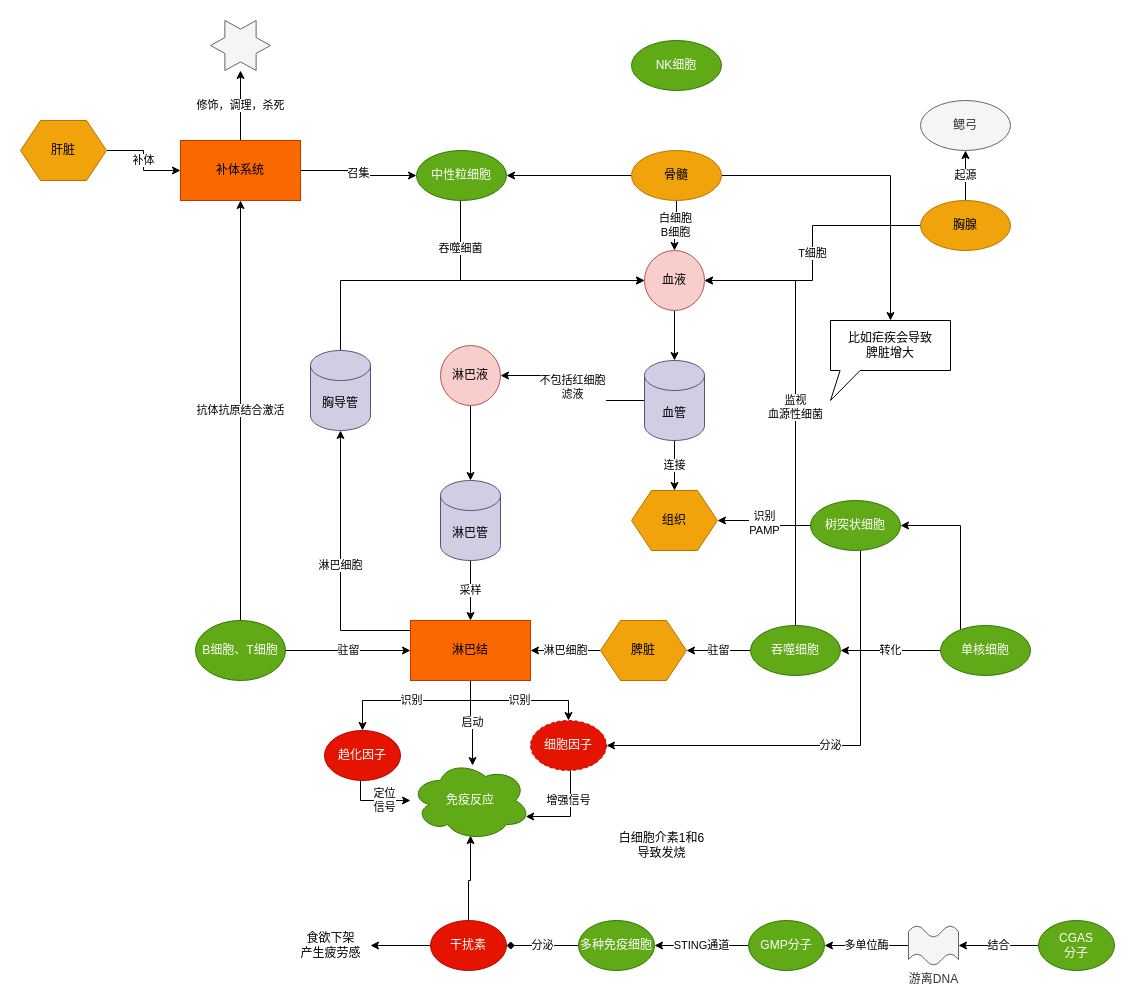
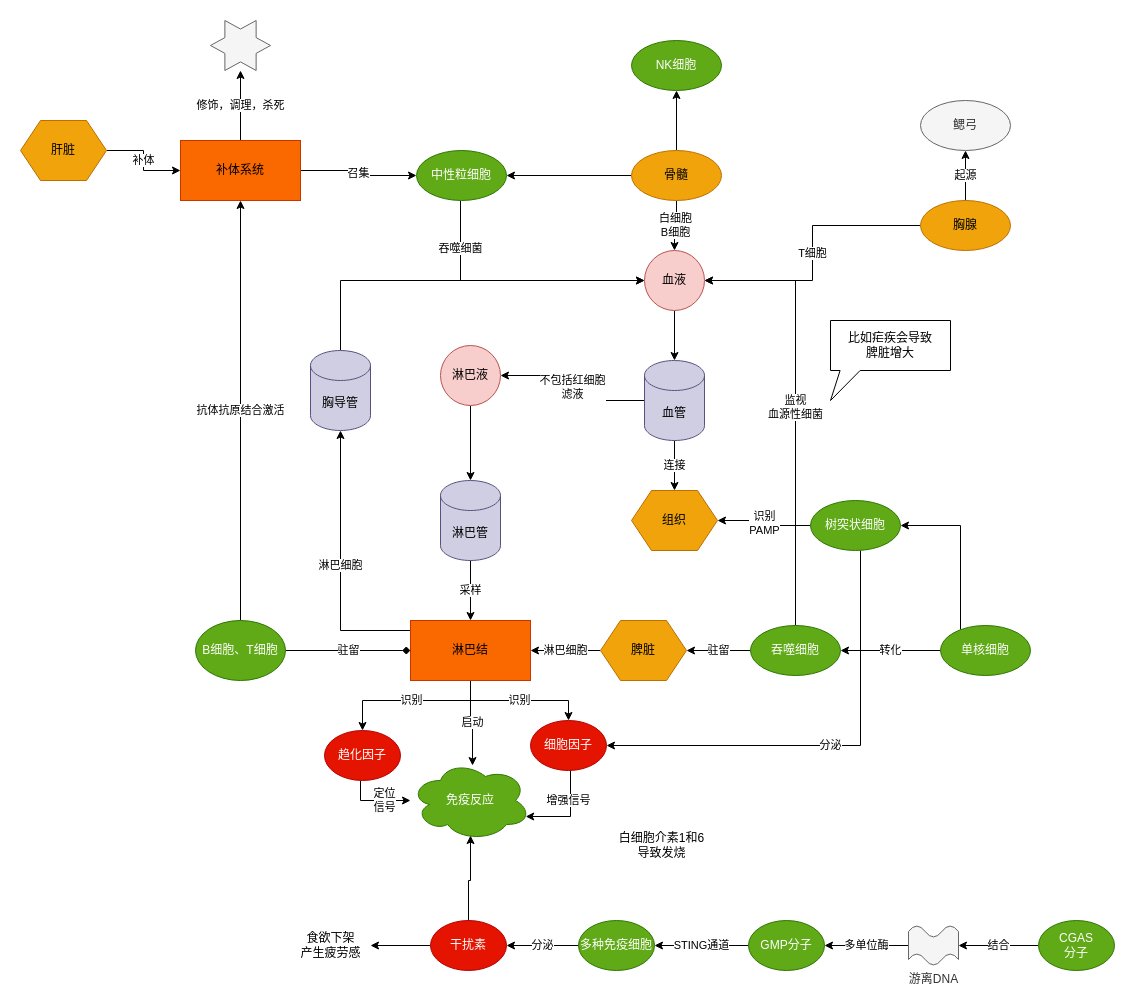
  <mxCell id="0" />
  <mxCell id="1" parent="0" />
  <mxCell id="2" value="启动" style="edgeStyle=orthogonalEdgeStyle;rounded=0;orthogonalLoop=1;jettySize=auto;html=1;entryX=0.517;entryY=0.063;entryDx=0;entryDy=0;entryPerimeter=0;" parent="1" source="6" target="32" edge="1"><mxGeometry relative="1" as="geometry" /></mxCell>
  <mxCell id="3" value="识别" style="edgeStyle=orthogonalEdgeStyle;rounded=0;orthogonalLoop=1;jettySize=auto;html=1;" parent="1" source="6" target="35" edge="1"><mxGeometry relative="1" as="geometry" /></mxCell>
  <mxCell id="4" value="识别" style="edgeStyle=orthogonalEdgeStyle;rounded=0;orthogonalLoop=1;jettySize=auto;html=1;entryX=0.5;entryY=0;entryDx=0;entryDy=0;" parent="1" source="6" target="37" edge="1"><mxGeometry relative="1" as="geometry"><Array as="points"><mxPoint x="470" y="700" /><mxPoint x="362" y="700" /></Array></mxGeometry></mxCell>
  <mxCell id="5" value="淋巴细胞" style="edgeStyle=orthogonalEdgeStyle;rounded=0;orthogonalLoop=1;jettySize=auto;html=1;" parent="1" source="6" target="68" edge="1"><mxGeometry relative="1" as="geometry"><Array as="points"><mxPoint x="340" y="630" /></Array></mxGeometry></mxCell>
  <mxCell id="6" value="淋巴结" style="rounded=0;whiteSpace=wrap;html=1;fillColor=#fa6800;strokeColor=#C73500;fontColor=#000000;" parent="1" vertex="1"><mxGeometry x="410" y="620" width="120" height="60" as="geometry" /></mxCell>
  <mxCell id="7" value="不包括红细胞&lt;br&gt;滤液" style="edgeStyle=orthogonalEdgeStyle;rounded=0;orthogonalLoop=1;jettySize=auto;html=1;exitX=0;exitY=0.5;exitDx=0;exitDy=0;exitPerimeter=0;entryX=1;entryY=0.5;entryDx=0;entryDy=0;" parent="1" source="9" target="13" edge="1"><mxGeometry relative="1" as="geometry" /></mxCell>
  <mxCell id="8" value="连接" style="edgeStyle=orthogonalEdgeStyle;rounded=0;orthogonalLoop=1;jettySize=auto;html=1;" parent="1" source="9" target="19" edge="1"><mxGeometry relative="1" as="geometry" /></mxCell>
  <mxCell id="9" value="血管" style="shape=cylinder3;whiteSpace=wrap;html=1;boundedLbl=1;backgroundOutline=1;size=15;fillColor=#d0cee2;strokeColor=#56517e;" parent="1" vertex="1"><mxGeometry x="644" y="360" width="60" height="80" as="geometry" /></mxCell>
  <mxCell id="10" style="edgeStyle=orthogonalEdgeStyle;rounded=0;orthogonalLoop=1;jettySize=auto;html=1;entryX=0.5;entryY=0;entryDx=0;entryDy=0;entryPerimeter=0;" parent="1" source="11" target="9" edge="1"><mxGeometry relative="1" as="geometry" /></mxCell>
  <mxCell id="11" value="血液" style="ellipse;whiteSpace=wrap;html=1;aspect=fixed;fillColor=#f8cecc;strokeColor=#b85450;" parent="1" vertex="1"><mxGeometry x="644" y="250" width="60" height="60" as="geometry" /></mxCell>
  <mxCell id="12" style="edgeStyle=orthogonalEdgeStyle;rounded=0;orthogonalLoop=1;jettySize=auto;html=1;" parent="1" source="13" target="15" edge="1"><mxGeometry relative="1" as="geometry" /></mxCell>
  <mxCell id="13" value="淋巴液" style="ellipse;whiteSpace=wrap;html=1;aspect=fixed;fillColor=#f8cecc;strokeColor=#b85450;" parent="1" vertex="1"><mxGeometry x="440" y="345" width="60" height="60" as="geometry" /></mxCell>
  <mxCell id="14" value="采样" style="edgeStyle=orthogonalEdgeStyle;rounded=0;orthogonalLoop=1;jettySize=auto;html=1;" parent="1" source="15" target="6" edge="1"><mxGeometry relative="1" as="geometry" /></mxCell>
  <mxCell id="15" value="淋巴管" style="shape=cylinder3;whiteSpace=wrap;html=1;boundedLbl=1;backgroundOutline=1;size=15;fillColor=#d0cee2;strokeColor=#56517e;" parent="1" vertex="1"><mxGeometry x="440" y="480" width="60" height="80" as="geometry" /></mxCell>
- <mxCell id="16" value="驻留" style="edgeStyle=orthogonalEdgeStyle;rounded=0;orthogonalLoop=1;jettySize=auto;html=1;" parent="1" source="18" target="6" edge="1"><mxGeometry relative="1" as="geometry" /></mxCell>
+ <mxCell id="16" value="驻留" style="edgeStyle=orthogonalEdgeStyle;rounded=0;orthogonalLoop=1;jettySize=auto;html=1;endArrow=diamond;" parent="1" source="18" target="6" edge="1"><mxGeometry relative="1" as="geometry" /></mxCell>
  <mxCell id="17" value="抗体抗原结合激活" style="edgeStyle=orthogonalEdgeStyle;rounded=0;orthogonalLoop=1;jettySize=auto;html=1;" parent="1" source="18" target="62" edge="1"><mxGeometry relative="1" as="geometry" /></mxCell>
  <mxCell id="18" value="B细胞、T细胞" style="ellipse;whiteSpace=wrap;html=1;fillColor=#60a917;fontColor=#ffffff;strokeColor=#2D7600;" parent="1" vertex="1"><mxGeometry x="195" y="620" width="90" height="60" as="geometry" /></mxCell>
  <mxCell id="19" value="组织" style="shape=hexagon;perimeter=hexagonPerimeter2;whiteSpace=wrap;html=1;fixedSize=1;fillColor=#f0a30a;strokeColor=#BD7000;fontColor=#000000;" parent="1" vertex="1"><mxGeometry x="631" y="490" width="86" height="60" as="geometry" /></mxCell>
  <mxCell id="20" value="白细胞&lt;br&gt;B细胞" style="edgeStyle=orthogonalEdgeStyle;rounded=0;orthogonalLoop=1;jettySize=auto;html=1;" parent="1" source="23" target="11" edge="1"><mxGeometry relative="1" as="geometry" /></mxCell>
- <mxCell id="21" style="edgeStyle=orthogonalEdgeStyle;rounded=0;orthogonalLoop=1;jettySize=auto;html=1;" parent="1" source="23" target="33" edge="1"><mxGeometry relative="1" as="geometry" /></mxCell>
+ <mxCell id="21" style="edgeStyle=orthogonalEdgeStyle;rounded=0;orthogonalLoop=1;jettySize=auto;html=1;" parent="1" source="23" target="64" edge="1"><mxGeometry relative="1" as="geometry" /></mxCell>
  <mxCell id="22" style="edgeStyle=orthogonalEdgeStyle;rounded=0;orthogonalLoop=1;jettySize=auto;html=1;" parent="1" source="23" target="57" edge="1"><mxGeometry relative="1" as="geometry" /></mxCell>
  <mxCell id="23" value="骨髓" style="ellipse;whiteSpace=wrap;html=1;fillColor=#f0a30a;strokeColor=#BD7000;fontColor=#000000;" parent="1" vertex="1"><mxGeometry x="631" y="150" width="90" height="50" as="geometry" /></mxCell>
  <mxCell id="24" value="T细胞" style="edgeStyle=orthogonalEdgeStyle;rounded=0;orthogonalLoop=1;jettySize=auto;html=1;" parent="1" source="26" target="11" edge="1"><mxGeometry relative="1" as="geometry" /></mxCell>
  <mxCell id="25" value="起源" style="edgeStyle=orthogonalEdgeStyle;rounded=0;orthogonalLoop=1;jettySize=auto;html=1;" parent="1" source="26" target="31" edge="1"><mxGeometry relative="1" as="geometry" /></mxCell>
  <mxCell id="26" value="胸腺" style="ellipse;whiteSpace=wrap;html=1;fillColor=#f0a30a;strokeColor=#BD7000;fontColor=#000000;" parent="1" vertex="1"><mxGeometry x="920" y="200" width="90" height="50" as="geometry" /></mxCell>
  <mxCell id="27" value="淋巴细胞" style="edgeStyle=orthogonalEdgeStyle;rounded=0;orthogonalLoop=1;jettySize=auto;html=1;exitX=0;exitY=0.5;exitDx=0;exitDy=0;" parent="1" source="41" target="6" edge="1"><mxGeometry relative="1" as="geometry" /></mxCell>
  <mxCell id="28" value="监视&lt;br&gt;血源性细菌" style="edgeStyle=orthogonalEdgeStyle;rounded=0;orthogonalLoop=1;jettySize=auto;html=1;entryX=1;entryY=0.5;entryDx=0;entryDy=0;exitX=0.5;exitY=0;exitDx=0;exitDy=0;" parent="1" source="30" target="11" edge="1"><mxGeometry relative="1" as="geometry"><Array as="points"><mxPoint x="795" y="280" /></Array></mxGeometry></mxCell>
  <mxCell id="29" value="驻留" style="edgeStyle=orthogonalEdgeStyle;rounded=0;orthogonalLoop=1;jettySize=auto;html=1;entryX=1;entryY=0.5;entryDx=0;entryDy=0;" parent="1" source="30" target="41" edge="1"><mxGeometry relative="1" as="geometry" /></mxCell>
  <mxCell id="30" value="吞噬细胞" style="ellipse;whiteSpace=wrap;html=1;fillColor=#60a917;strokeColor=#2D7600;fontColor=#ffffff;" parent="1" vertex="1"><mxGeometry x="750" y="625" width="90" height="50" as="geometry" /></mxCell>
  <mxCell id="31" value="鳃弓" style="ellipse;whiteSpace=wrap;html=1;fillColor=#f5f5f5;fontColor=#333333;strokeColor=#666666;" parent="1" vertex="1"><mxGeometry x="920" y="100" width="90" height="50" as="geometry" /></mxCell>
  <mxCell id="32" value="免疫反应" style="ellipse;shape=cloud;whiteSpace=wrap;html=1;fillColor=#60a917;fontColor=#ffffff;strokeColor=#2D7600;" parent="1" vertex="1"><mxGeometry x="410" y="760" width="120" height="80" as="geometry" /></mxCell>
  <mxCell id="33" value="比如疟疾会导致&lt;br&gt;脾脏增大" style="shape=callout;whiteSpace=wrap;html=1;perimeter=calloutPerimeter;position2=0;size=30;position=0.08;" parent="1" vertex="1"><mxGeometry x="830" y="320" width="120" height="80" as="geometry" /></mxCell>
  <mxCell id="34" value="增强信号" style="edgeStyle=orthogonalEdgeStyle;rounded=0;orthogonalLoop=1;jettySize=auto;html=1;entryX=0.96;entryY=0.7;entryDx=0;entryDy=0;entryPerimeter=0;" parent="1" source="35" target="32" edge="1"><mxGeometry x="-0.339" y="-2" relative="1" as="geometry"><Array as="points"><mxPoint x="570" y="816" /></Array><mxPoint as="offset" /></mxGeometry></mxCell>
- <mxCell id="35" value="细胞因子" style="ellipse;whiteSpace=wrap;html=1;fillColor=#e51400;fontColor=#ffffff;strokeColor=#B20000;dashed=1;" parent="1" vertex="1"><mxGeometry x="530" y="720" width="76" height="50" as="geometry" /></mxCell>
+ <mxCell id="35" value="细胞因子" style="ellipse;whiteSpace=wrap;html=1;fillColor=#e51400;fontColor=#ffffff;strokeColor=#B20000;" parent="1" vertex="1"><mxGeometry x="530" y="720" width="76" height="50" as="geometry" /></mxCell>
  <mxCell id="36" value="定位&lt;br&gt;信号" style="edgeStyle=orthogonalEdgeStyle;rounded=0;orthogonalLoop=1;jettySize=auto;html=1;" parent="1" source="37" target="32" edge="1"><mxGeometry x="0.25" relative="1" as="geometry"><Array as="points"><mxPoint x="360" y="800" /></Array><mxPoint as="offset" /></mxGeometry></mxCell>
  <mxCell id="37" value="趋化因子" style="ellipse;whiteSpace=wrap;html=1;fillColor=#e51400;fontColor=#ffffff;strokeColor=#B20000;" parent="1" vertex="1"><mxGeometry x="324" y="730" width="76" height="50" as="geometry" /></mxCell>
  <mxCell id="38" value="转化" style="edgeStyle=orthogonalEdgeStyle;rounded=0;orthogonalLoop=1;jettySize=auto;html=1;" parent="1" source="40" target="30" edge="1"><mxGeometry relative="1" as="geometry" /></mxCell>
  <mxCell id="39" style="edgeStyle=orthogonalEdgeStyle;rounded=0;orthogonalLoop=1;jettySize=auto;html=1;entryX=1;entryY=0.5;entryDx=0;entryDy=0;" parent="1" source="40" target="44" edge="1"><mxGeometry relative="1" as="geometry"><Array as="points"><mxPoint x="960" y="525" /></Array></mxGeometry></mxCell>
  <mxCell id="40" value="单核细胞" style="ellipse;whiteSpace=wrap;html=1;fillColor=#60a917;strokeColor=#2D7600;fontColor=#ffffff;" parent="1" vertex="1"><mxGeometry x="940" y="625" width="90" height="50" as="geometry" /></mxCell>
  <mxCell id="41" value="脾脏" style="shape=hexagon;perimeter=hexagonPerimeter2;whiteSpace=wrap;html=1;fixedSize=1;fillColor=#f0a30a;strokeColor=#BD7000;fontColor=#000000;" parent="1" vertex="1"><mxGeometry x="600" y="620" width="86" height="60" as="geometry" /></mxCell>
  <mxCell id="42" value="识别&lt;br&gt;PAMP" style="edgeStyle=orthogonalEdgeStyle;rounded=0;orthogonalLoop=1;jettySize=auto;html=1;" parent="1" source="44" target="19" edge="1"><mxGeometry relative="1" as="geometry" /></mxCell>
  <mxCell id="43" value="分泌" style="edgeStyle=orthogonalEdgeStyle;rounded=0;orthogonalLoop=1;jettySize=auto;html=1;entryX=1;entryY=0.5;entryDx=0;entryDy=0;" parent="1" source="44" target="35" edge="1"><mxGeometry relative="1" as="geometry"><Array as="points"><mxPoint x="860" y="745" /></Array></mxGeometry></mxCell>
  <mxCell id="44" value="树突状细胞" style="ellipse;whiteSpace=wrap;html=1;fillColor=#60a917;strokeColor=#2D7600;fontColor=#ffffff;" parent="1" vertex="1"><mxGeometry x="810" y="500" width="90" height="50" as="geometry" /></mxCell>
  <mxCell id="45" style="edgeStyle=orthogonalEdgeStyle;rounded=0;orthogonalLoop=1;jettySize=auto;html=1;entryX=0.5;entryY=0.938;entryDx=0;entryDy=0;entryPerimeter=0;" parent="1" source="47" target="32" edge="1"><mxGeometry relative="1" as="geometry" /></mxCell>
  <mxCell id="46" style="edgeStyle=orthogonalEdgeStyle;rounded=0;orthogonalLoop=1;jettySize=auto;html=1;" parent="1" source="47" target="65" edge="1"><mxGeometry relative="1" as="geometry" /></mxCell>
  <mxCell id="47" value="干扰素" style="ellipse;whiteSpace=wrap;html=1;fillColor=#e51400;fontColor=#ffffff;strokeColor=#B20000;" parent="1" vertex="1"><mxGeometry x="430" y="920" width="76" height="50" as="geometry" /></mxCell>
  <mxCell id="48" value="结合" style="edgeStyle=orthogonalEdgeStyle;rounded=0;orthogonalLoop=1;jettySize=auto;html=1;" parent="1" source="49" target="51" edge="1"><mxGeometry relative="1" as="geometry" /></mxCell>
  <mxCell id="49" value="CGAS&lt;br&gt;分子" style="ellipse;whiteSpace=wrap;html=1;fillColor=#60a917;fontColor=#ffffff;strokeColor=#2D7600;" parent="1" vertex="1"><mxGeometry x="1038" y="920" width="76" height="50" as="geometry" /></mxCell>
  <mxCell id="50" value="多单位酶" style="edgeStyle=orthogonalEdgeStyle;rounded=0;orthogonalLoop=1;jettySize=auto;html=1;" parent="1" source="51" target="53" edge="1"><mxGeometry relative="1" as="geometry" /></mxCell>
  <mxCell id="51" value="游离DNA" style="verticalLabelPosition=bottom;verticalAlign=top;html=1;shape=mxgraph.basic.wave2;dy=0.3;fillColor=#f5f5f5;fontColor=#333333;strokeColor=#666666;" parent="1" vertex="1"><mxGeometry x="908" y="925" width="50" height="40" as="geometry" /></mxCell>
  <mxCell id="52" value="STING通道" style="edgeStyle=orthogonalEdgeStyle;rounded=0;orthogonalLoop=1;jettySize=auto;html=1;" parent="1" source="53" target="55" edge="1"><mxGeometry relative="1" as="geometry" /></mxCell>
  <mxCell id="53" value="GMP分子" style="ellipse;whiteSpace=wrap;html=1;fillColor=#60a917;fontColor=#ffffff;strokeColor=#2D7600;" parent="1" vertex="1"><mxGeometry x="748" y="920" width="76" height="50" as="geometry" /></mxCell>
- <mxCell id="54" value="分泌" style="edgeStyle=orthogonalEdgeStyle;rounded=0;orthogonalLoop=1;jettySize=auto;html=1;entryX=1;entryY=0.5;entryDx=0;entryDy=0;endArrow=diamond;" parent="1" source="55" target="47" edge="1"><mxGeometry relative="1" as="geometry" /></mxCell>
+ <mxCell id="54" value="分泌" style="edgeStyle=orthogonalEdgeStyle;rounded=0;orthogonalLoop=1;jettySize=auto;html=1;entryX=1;entryY=0.5;entryDx=0;entryDy=0;" parent="1" source="55" target="47" edge="1"><mxGeometry relative="1" as="geometry" /></mxCell>
  <mxCell id="55" value="多种免疫细胞" style="ellipse;whiteSpace=wrap;html=1;fillColor=#60a917;fontColor=#ffffff;strokeColor=#2D7600;" parent="1" vertex="1"><mxGeometry x="578" y="920" width="76" height="50" as="geometry" /></mxCell>
  <mxCell id="56" value="吞噬细菌" style="edgeStyle=orthogonalEdgeStyle;rounded=0;orthogonalLoop=1;jettySize=auto;html=1;" parent="1" source="57" target="11" edge="1"><mxGeometry x="-0.638" relative="1" as="geometry"><Array as="points"><mxPoint x="460" y="280" /></Array><mxPoint as="offset" /></mxGeometry></mxCell>
  <mxCell id="57" value="中性粒细胞" style="ellipse;whiteSpace=wrap;html=1;fillColor=#60a917;strokeColor=#2D7600;fontColor=#ffffff;" parent="1" vertex="1"><mxGeometry x="416" y="150" width="90" height="50" as="geometry" /></mxCell>
  <mxCell id="58" value="补体" style="edgeStyle=orthogonalEdgeStyle;rounded=0;orthogonalLoop=1;jettySize=auto;html=1;" parent="1" source="59" target="62" edge="1"><mxGeometry relative="1" as="geometry" /></mxCell>
  <mxCell id="59" value="肝脏" style="shape=hexagon;perimeter=hexagonPerimeter2;whiteSpace=wrap;html=1;fixedSize=1;fillColor=#f0a30a;strokeColor=#BD7000;fontColor=#000000;" parent="1" vertex="1"><mxGeometry x="20" y="120" width="86" height="60" as="geometry" /></mxCell>
  <mxCell id="60" value="召集" style="edgeStyle=orthogonalEdgeStyle;rounded=0;orthogonalLoop=1;jettySize=auto;html=1;" parent="1" source="62" target="57" edge="1"><mxGeometry relative="1" as="geometry" /></mxCell>
  <mxCell id="61" value="修饰，调理，杀死" style="edgeStyle=orthogonalEdgeStyle;rounded=0;orthogonalLoop=1;jettySize=auto;html=1;" parent="1" source="62" target="63" edge="1"><mxGeometry relative="1" as="geometry" /></mxCell>
  <mxCell id="62" value="补体系统" style="rounded=0;whiteSpace=wrap;html=1;fillColor=#fa6800;fontColor=#000000;strokeColor=#C73500;" parent="1" vertex="1"><mxGeometry x="180" y="140" width="120" height="60" as="geometry" /></mxCell>
  <mxCell id="63" value="" style="verticalLabelPosition=bottom;verticalAlign=top;html=1;shape=mxgraph.basic.6_point_star;fillColor=#f5f5f5;fontColor=#333333;strokeColor=#666666;" parent="1" vertex="1"><mxGeometry x="210" y="20" width="60" height="50" as="geometry" /></mxCell>
  <mxCell id="64" value="NK细胞" style="ellipse;whiteSpace=wrap;html=1;fillColor=#60a917;strokeColor=#2D7600;fontColor=#ffffff;" parent="1" vertex="1"><mxGeometry x="631" y="40" width="90" height="50" as="geometry" /></mxCell>
  <mxCell id="65" value="食欲下架&lt;br&gt;产生疲劳感" style="text;html=1;align=center;verticalAlign=middle;resizable=0;points=[];autosize=1;strokeColor=none;fillColor=none;" parent="1" vertex="1"><mxGeometry x="290" y="925" width="80" height="40" as="geometry" /></mxCell>
  <mxCell id="66" value="白细胞介素1和6&lt;br&gt;导致发烧" style="text;html=1;align=center;verticalAlign=middle;resizable=0;points=[];autosize=1;strokeColor=none;fillColor=none;" parent="1" vertex="1"><mxGeometry x="606" y="825" width="110" height="40" as="geometry" /></mxCell>
  <mxCell id="67" style="edgeStyle=orthogonalEdgeStyle;rounded=0;orthogonalLoop=1;jettySize=auto;html=1;entryX=0;entryY=0.5;entryDx=0;entryDy=0;" parent="1" source="68" target="11" edge="1"><mxGeometry relative="1" as="geometry"><Array as="points"><mxPoint x="340" y="280" /></Array></mxGeometry></mxCell>
  <mxCell id="68" value="胸导管" style="shape=cylinder3;whiteSpace=wrap;html=1;boundedLbl=1;backgroundOutline=1;size=15;fillColor=#d0cee2;strokeColor=#56517e;" parent="1" vertex="1"><mxGeometry x="310" y="350" width="60" height="80" as="geometry" /></mxCell>
